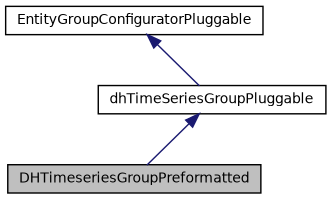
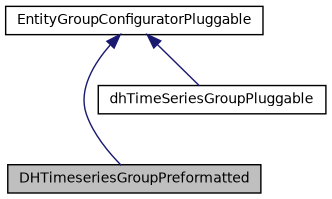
  digraph {
    node [color=black fillcolor=white fontname=Helvetica fontsize=10 shape=record style=filled]
    edge [color=midnightblue dir=back fontname=Helvetica fontsize=10 labelfontname=Helvetica labelfontsize=10 style=solid]
    n1 [fillcolor=grey75 fontcolor=black height=0.2 label=DHTimeseriesGroupPreformatted width=0.4]
    n2 [height=0.2 label=dhTimeSeriesGroupPluggable width=0.4]
    n3 [height=0.2 label=EntityGroupConfiguratorPluggable width=0.4]
-   n2 -> n1
+   n3 -> n1
    n3 -> n2
  }
